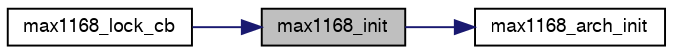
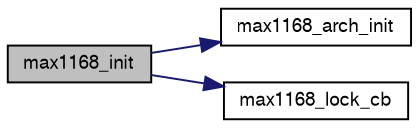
  digraph {
    rankdir=LR
    node [color=black fillcolor=white fontname=FreeSans fontsize=10 shape=record style=filled]
    edge [color=midnightblue fontname=FreeSans fontsize=10 labelfontname=FreeSans labelfontsize=10 style=solid]
    n1 [fillcolor=grey75 fontcolor=black height=0.2 label=max1168_init width=0.4]
    n2 [height=0.2 label=max1168_arch_init width=0.4]
    n3 [height=0.2 label=max1168_lock_cb width=0.4]
    n1 -> n2
-   n3 -> n1
+   n1 -> n3
  }
